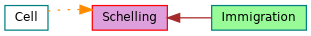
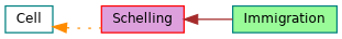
  digraph {
    rankdir=LR
    node [color=teal fontname=Helvetica fontsize=10 shape=record style=filled]
    edge [dir=back fontname=Helvetica fontsize=10 labelfontname=Helvetica labelfontsize=10]
    n1 [fillcolor=white height=0.2 label=Cell width=0.4]
    n2 [color=red fillcolor=plum height=0.2 label=Schelling width=0.4]
    n3 [fillcolor=palegreen height=0.2 label=Immigration width=0.4]
-   n2 -> n1 [color=darkorange style=dotted]
+   n1 -> n2 [color=darkorange style=dotted]
    n2 -> n3 [color=brown style=solid]
  }
